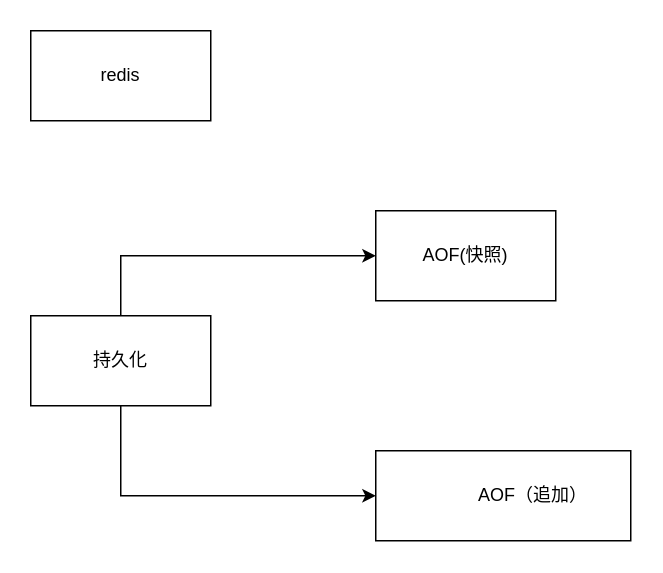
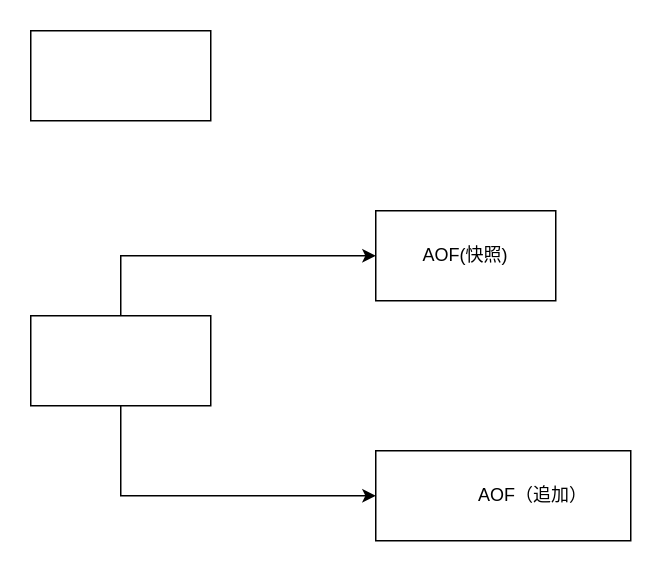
  <mxCell id="0" />
  <mxCell id="1" parent="0" />
  <mxCell id="2" value="" style="group" vertex="1" connectable="0" parent="1"><mxGeometry x="20" y="20" width="120" height="60" as="geometry" /></mxCell>
  <mxCell id="3" value="" style="rounded=0;whiteSpace=wrap;html=1;" vertex="1" parent="2"><mxGeometry width="120" height="60" as="geometry" /></mxCell>
- <mxCell id="4" value="redis" style="text;html=1;strokeColor=none;fillColor=none;align=center;verticalAlign=middle;whiteSpace=wrap;rounded=0;" vertex="1" parent="2"><mxGeometry x="30" y="15" width="60" height="30" as="geometry" /></mxCell>
  <mxCell id="5" value="" style="group" vertex="1" connectable="0" parent="1"><mxGeometry x="20" y="210" width="120" height="60" as="geometry" /></mxCell>
  <mxCell id="6" value="" style="rounded=0;whiteSpace=wrap;html=1;" vertex="1" parent="5"><mxGeometry width="120" height="60" as="geometry" /></mxCell>
- <mxCell id="7" value="持久化" style="text;html=1;strokeColor=none;fillColor=none;align=center;verticalAlign=middle;whiteSpace=wrap;rounded=0;" vertex="1" parent="5"><mxGeometry x="30" y="15" width="60" height="30" as="geometry" /></mxCell>
  <mxCell id="8" value="" style="group" vertex="1" connectable="0" parent="1"><mxGeometry x="250" y="300" width="170" height="60" as="geometry" /></mxCell>
  <mxCell id="9" value="" style="rounded=0;whiteSpace=wrap;html=1;" vertex="1" parent="8"><mxGeometry width="170" height="60" as="geometry" /></mxCell>
  <mxCell id="10" value="AOF（追加）" style="text;html=1;strokeColor=none;fillColor=none;align=center;verticalAlign=middle;whiteSpace=wrap;rounded=0;" vertex="1" parent="8"><mxGeometry x="50" y="15" width="110" height="30" as="geometry" /></mxCell>
  <mxCell id="11" value="" style="group" vertex="1" connectable="0" parent="1"><mxGeometry x="250" y="140" width="120" height="60" as="geometry" /></mxCell>
  <mxCell id="12" value="" style="rounded=0;whiteSpace=wrap;html=1;" vertex="1" parent="11"><mxGeometry width="120" height="60" as="geometry" /></mxCell>
  <mxCell id="13" value="AOF(快照)" style="text;html=1;strokeColor=none;fillColor=none;align=center;verticalAlign=middle;whiteSpace=wrap;rounded=0;" vertex="1" parent="11"><mxGeometry x="30" y="15" width="60" height="30" as="geometry" /></mxCell>
  <mxCell id="14" style="edgeStyle=orthogonalEdgeStyle;rounded=0;orthogonalLoop=1;jettySize=auto;html=1;exitX=0.5;exitY=0;exitDx=0;exitDy=0;entryX=0;entryY=0.5;entryDx=0;entryDy=0;" edge="1" parent="1" source="6" target="12"><mxGeometry relative="1" as="geometry" /></mxCell>
  <mxCell id="15" style="edgeStyle=orthogonalEdgeStyle;rounded=0;orthogonalLoop=1;jettySize=auto;html=1;exitX=0.5;exitY=1;exitDx=0;exitDy=0;entryX=0;entryY=0.5;entryDx=0;entryDy=0;" edge="1" parent="1" source="6" target="9"><mxGeometry relative="1" as="geometry" /></mxCell>
